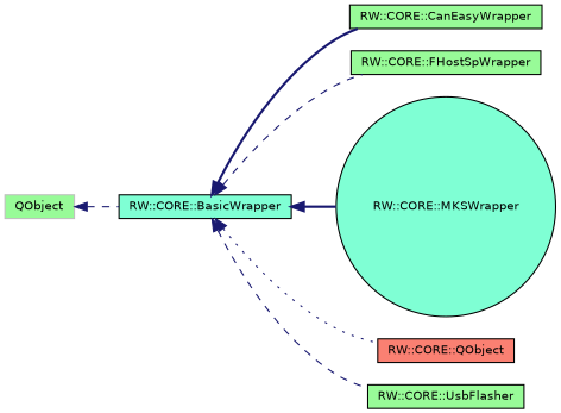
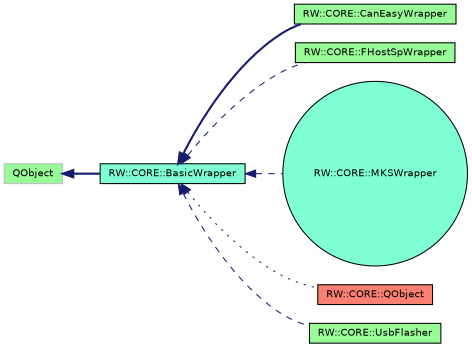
  digraph {
    rankdir=LR
    node [color=black fillcolor=palegreen fontname=Helvetica fontsize=10 shape=box style=filled]
    edge [color=midnightblue dir=back fontname=Helvetica fontsize=10 labelfontname=Helvetica labelfontsize=10 style=dashed]
    n1 [fillcolor=aquamarine fontcolor=black height=0.2 label="RW::CORE::BasicWrapper" width=0.4]
    n2 [height=0.2 label="RW::CORE::CanEasyWrapper" width=0.4]
    n3 [height=0.2 label="RW::CORE::FHostSpWrapper" width=0.4]
    n4 [fillcolor=aquamarine height=0.2 label="RW::CORE::MKSWrapper" shape=circle width=0.4]
    n5 [fillcolor=salmon height=0.2 label="RW::CORE::QObject" width=0.4]
    n6 [height=0.2 label="RW::CORE::UsbFlasher" width=0.4]
    n7 [color=grey75 height=0.2 label=QObject width=0.4]
    n1 -> n2 [style=bold]
    n1 -> n3
-   n1 -> n4 [style=bold]
+   n1 -> n4
    n1 -> n5 [style=dotted]
    n1 -> n6
-   n7 -> n1
+   n7 -> n1 [style=bold]
  }
